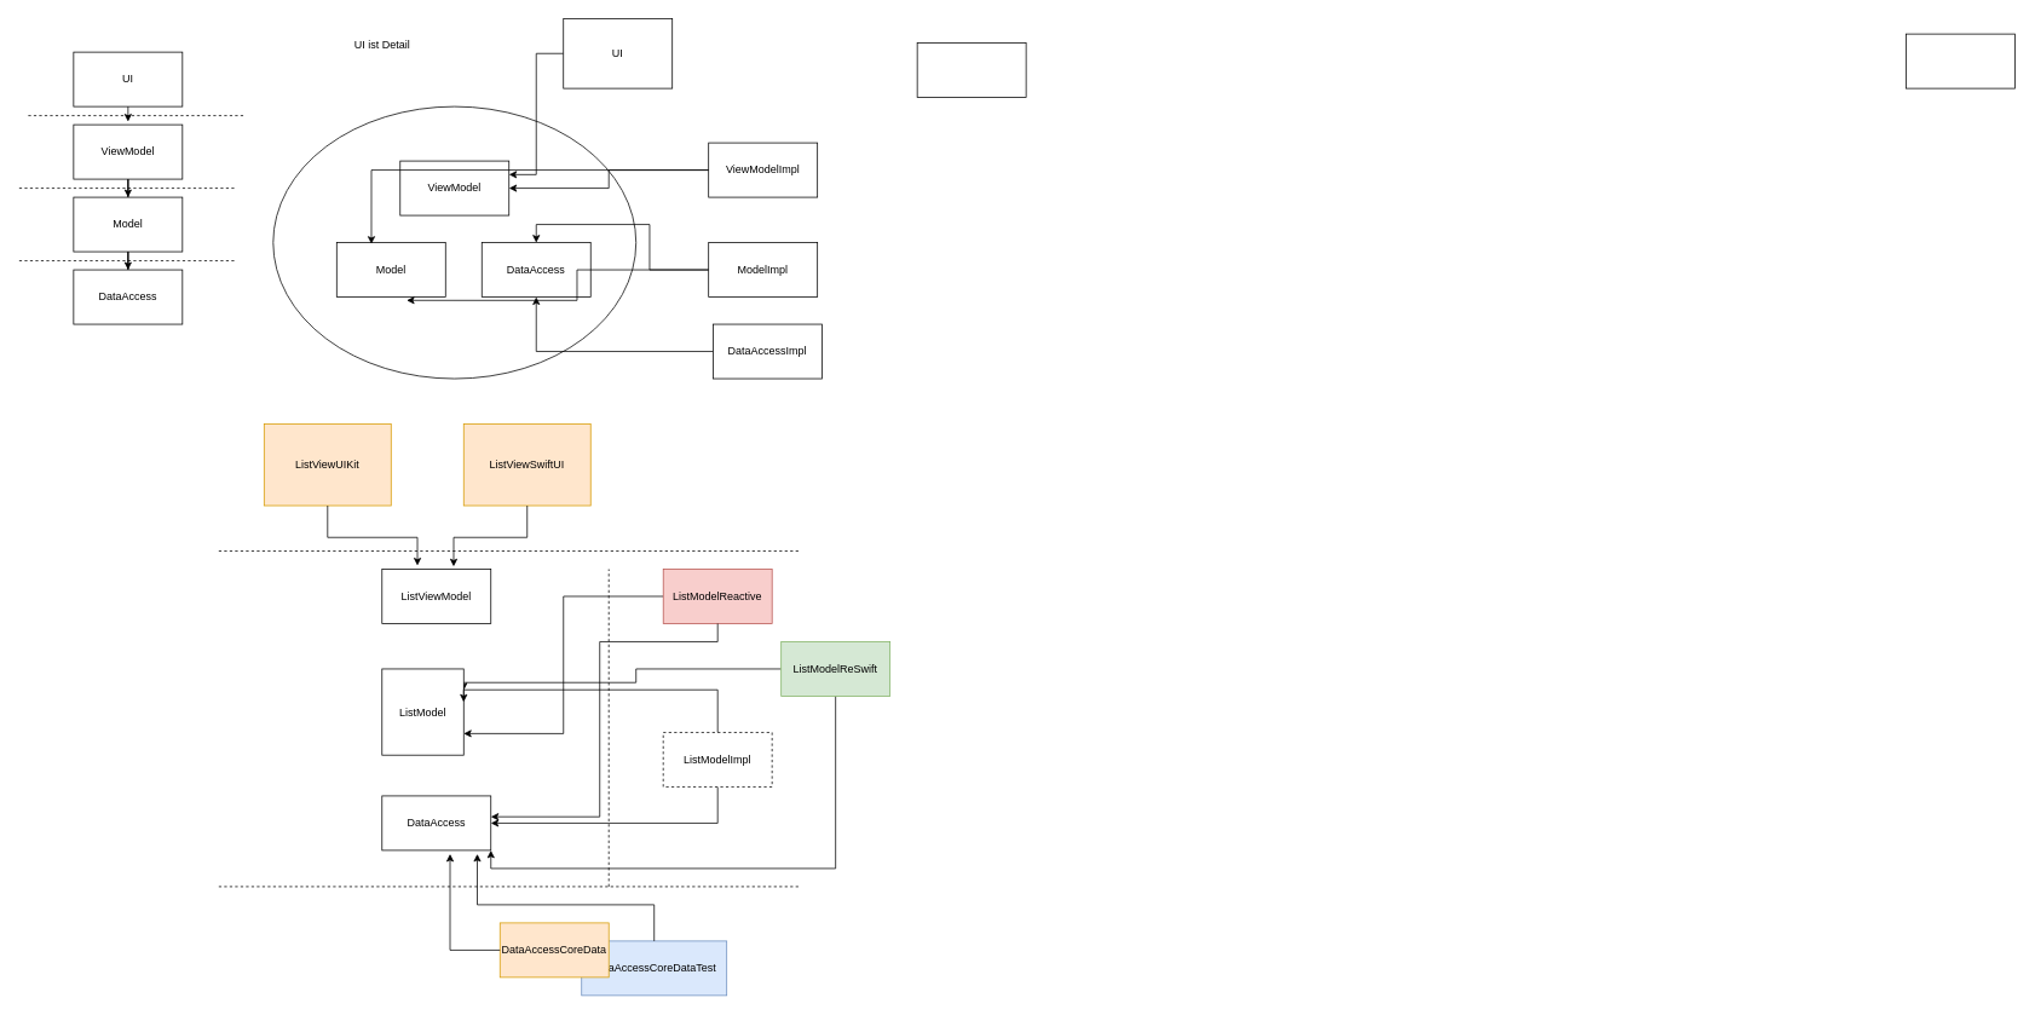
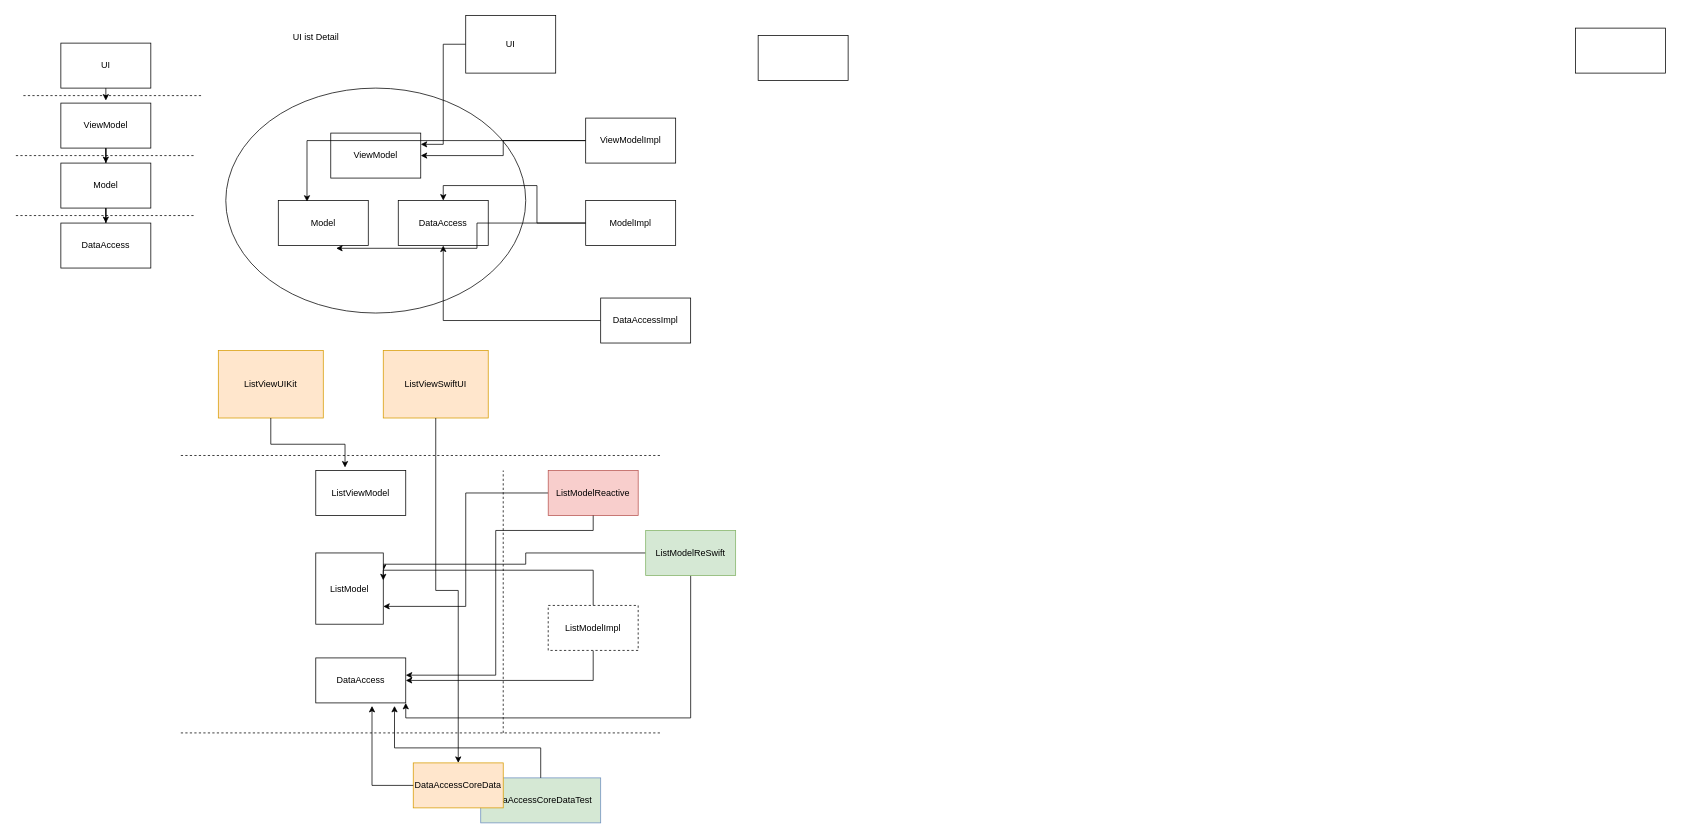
  <mxCell id="0" />
  <mxCell id="1" parent="0" />
  <mxCell id="2" value="" style="ellipse;whiteSpace=wrap;html=1;" vertex="1" parent="1"><mxGeometry x="300" y="117" width="400" height="300" as="geometry" /></mxCell>
- <mxCell id="3" value="DataAccessCoreDataTest" style="rounded=0;whiteSpace=wrap;html=1;fillColor=#dae8fc;strokeColor=#6c8ebf;" parent="1" vertex="1"><mxGeometry x="640" y="1037" width="160" height="60" as="geometry" /></mxCell>
+ <mxCell id="3" value="DataAccessCoreDataTest" style="rounded=0;whiteSpace=wrap;html=1;fillColor=#d5e8d4;strokeColor=#6c8ebf;" parent="1" vertex="1"><mxGeometry x="640" y="1037" width="160" height="60" as="geometry" /></mxCell>
  <mxCell id="4" value="ListViewUIKit" style="rounded=0;whiteSpace=wrap;html=1;fillColor=#ffe6cc;strokeColor=#d79b00;" parent="1" vertex="1"><mxGeometry x="290" y="467" width="140" height="90" as="geometry" /></mxCell>
  <mxCell id="5" style="edgeStyle=orthogonalEdgeStyle;rounded=0;orthogonalLoop=1;jettySize=auto;html=1;entryX=1;entryY=0.25;entryDx=0;entryDy=0;" parent="1" source="7" target="8" edge="1"><mxGeometry relative="1" as="geometry"><Array as="points"><mxPoint x="700" y="737" /><mxPoint x="700" y="752" /></Array></mxGeometry></mxCell>
  <mxCell id="6" style="edgeStyle=orthogonalEdgeStyle;rounded=0;orthogonalLoop=1;jettySize=auto;html=1;entryX=1;entryY=1;entryDx=0;entryDy=0;" parent="1" source="7" target="11" edge="1"><mxGeometry relative="1" as="geometry"><Array as="points"><mxPoint x="920" y="957" /><mxPoint x="540" y="957" /></Array></mxGeometry></mxCell>
  <mxCell id="7" value="ListModelReSwift" style="rounded=0;whiteSpace=wrap;html=1;fillColor=#d5e8d4;strokeColor=#82b366;" parent="1" vertex="1"><mxGeometry x="860" y="707" width="120" height="60" as="geometry" /></mxCell>
  <mxCell id="8" value="ListModel" style="rounded=0;whiteSpace=wrap;html=1;" parent="1" vertex="1"><mxGeometry x="420" y="737" width="90" height="95" as="geometry" /></mxCell>
  <mxCell id="9" style="edgeStyle=orthogonalEdgeStyle;rounded=0;orthogonalLoop=1;jettySize=auto;html=1;entryX=1;entryY=0.75;entryDx=0;entryDy=0;" parent="1" source="10" target="8" edge="1"><mxGeometry relative="1" as="geometry" /></mxCell>
  <mxCell id="10" value="ListModelReactive" style="rounded=0;whiteSpace=wrap;html=1;fillColor=#f8cecc;strokeColor=#b85450;" parent="1" vertex="1"><mxGeometry x="730" y="627" width="120" height="60" as="geometry" /></mxCell>
  <mxCell id="11" value="DataAccess" style="rounded=0;whiteSpace=wrap;html=1;" parent="1" vertex="1"><mxGeometry x="420" y="877" width="120" height="60" as="geometry" /></mxCell>
  <mxCell id="12" value="DataAccessCoreData" style="rounded=0;whiteSpace=wrap;html=1;fillColor=#ffe6cc;strokeColor=#d79b00;" parent="1" vertex="1"><mxGeometry x="550" y="1017" width="120" height="60" as="geometry" /></mxCell>
  <mxCell id="13" value="&lt;br&gt;" style="endArrow=none;dashed=1;html=1;rounded=0;" parent="1" edge="1"><mxGeometry width="50" height="50" relative="1" as="geometry"><mxPoint x="670" y="977" as="sourcePoint" /><mxPoint x="670" y="627" as="targetPoint" /></mxGeometry></mxCell>
  <mxCell id="14" style="edgeStyle=orthogonalEdgeStyle;rounded=0;orthogonalLoop=1;jettySize=auto;html=1;entryX=1;entryY=0.5;entryDx=0;entryDy=0;" parent="1" source="15" target="11" edge="1"><mxGeometry relative="1" as="geometry"><Array as="points"><mxPoint x="790" y="907" /></Array></mxGeometry></mxCell>
  <mxCell id="15" value="ListModelImpl" style="rounded=0;whiteSpace=wrap;html=1;dashed=1;" parent="1" vertex="1"><mxGeometry x="730" y="807" width="120" height="60" as="geometry" /></mxCell>
  <mxCell id="16" value="&lt;br&gt;" style="endArrow=none;dashed=1;html=1;rounded=0;" parent="1" edge="1"><mxGeometry width="50" height="50" relative="1" as="geometry"><mxPoint x="240" y="607" as="sourcePoint" /><mxPoint x="880" y="607" as="targetPoint" /></mxGeometry></mxCell>
  <mxCell id="17" style="edgeStyle=orthogonalEdgeStyle;rounded=0;orthogonalLoop=1;jettySize=auto;html=1;entryX=0.625;entryY=1.067;entryDx=0;entryDy=0;entryPerimeter=0;" parent="1" source="12" target="11" edge="1"><mxGeometry relative="1" as="geometry" /></mxCell>
  <mxCell id="18" style="edgeStyle=orthogonalEdgeStyle;rounded=0;orthogonalLoop=1;jettySize=auto;html=1;entryX=0.875;entryY=1.067;entryDx=0;entryDy=0;entryPerimeter=0;" parent="1" source="3" target="11" edge="1"><mxGeometry relative="1" as="geometry"><Array as="points"><mxPoint x="720" y="997" /><mxPoint x="525" y="997" /></Array></mxGeometry></mxCell>
  <mxCell id="19" style="edgeStyle=orthogonalEdgeStyle;rounded=0;orthogonalLoop=1;jettySize=auto;html=1;entryX=1;entryY=0.383;entryDx=0;entryDy=0;entryPerimeter=0;" parent="1" source="15" target="8" edge="1"><mxGeometry relative="1" as="geometry"><Array as="points"><mxPoint x="790" y="760" /></Array></mxGeometry></mxCell>
  <mxCell id="20" value="ListViewSwiftUI" style="rounded=0;whiteSpace=wrap;html=1;fillColor=#ffe6cc;strokeColor=#d79b00;" parent="1" vertex="1"><mxGeometry x="510" y="467" width="140" height="90" as="geometry" /></mxCell>
  <mxCell id="21" value="ListViewModel" style="rounded=0;whiteSpace=wrap;html=1;" parent="1" vertex="1"><mxGeometry x="420" y="627" width="120" height="60" as="geometry" /></mxCell>
  <mxCell id="22" value="&lt;br&gt;" style="endArrow=none;dashed=1;html=1;rounded=0;" parent="1" edge="1"><mxGeometry width="50" height="50" relative="1" as="geometry"><mxPoint x="240" y="977" as="sourcePoint" /><mxPoint x="880" y="977" as="targetPoint" /></mxGeometry></mxCell>
  <mxCell id="23" style="edgeStyle=orthogonalEdgeStyle;rounded=0;orthogonalLoop=1;jettySize=auto;html=1;entryX=0.325;entryY=-0.067;entryDx=0;entryDy=0;entryPerimeter=0;" parent="1" source="4" target="21" edge="1"><mxGeometry relative="1" as="geometry" /></mxCell>
- <mxCell id="24" style="edgeStyle=orthogonalEdgeStyle;rounded=0;orthogonalLoop=1;jettySize=auto;html=1;entryX=0.658;entryY=-0.05;entryDx=0;entryDy=0;entryPerimeter=0;" parent="1" source="20" target="21" edge="1"><mxGeometry relative="1" as="geometry" /></mxCell>
+ <mxCell id="24" style="edgeStyle=orthogonalEdgeStyle;rounded=0;orthogonalLoop=1;jettySize=auto;html=1;" parent="1" source="20" target="12" edge="1"><mxGeometry relative="1" as="geometry" /></mxCell>
  <mxCell id="25" style="edgeStyle=orthogonalEdgeStyle;rounded=0;orthogonalLoop=1;jettySize=auto;html=1;entryX=1;entryY=0.383;entryDx=0;entryDy=0;entryPerimeter=0;" parent="1" source="10" target="11" edge="1"><mxGeometry relative="1" as="geometry"><Array as="points"><mxPoint x="790" y="707" /><mxPoint x="660" y="707" /><mxPoint x="660" y="900" /></Array></mxGeometry></mxCell>
  <mxCell id="26" value="UI" style="rounded=0;whiteSpace=wrap;html=1;" vertex="1" parent="1"><mxGeometry x="80" y="57" width="120" height="60" as="geometry" /></mxCell>
  <mxCell id="27" style="edgeStyle=orthogonalEdgeStyle;rounded=0;orthogonalLoop=1;jettySize=auto;html=1;entryX=0.5;entryY=0;entryDx=0;entryDy=0;" edge="1" parent="1" source="28" target="30"><mxGeometry relative="1" as="geometry" /></mxCell>
  <mxCell id="28" value="ViewModel" style="rounded=0;whiteSpace=wrap;html=1;" vertex="1" parent="1"><mxGeometry x="80" y="137" width="120" height="60" as="geometry" /></mxCell>
  <mxCell id="29" style="edgeStyle=orthogonalEdgeStyle;rounded=0;orthogonalLoop=1;jettySize=auto;html=1;entryX=0.5;entryY=0;entryDx=0;entryDy=0;" edge="1" parent="1" source="30" target="31"><mxGeometry relative="1" as="geometry" /></mxCell>
  <mxCell id="30" value="Model" style="rounded=0;whiteSpace=wrap;html=1;" vertex="1" parent="1"><mxGeometry x="80" y="217" width="120" height="60" as="geometry" /></mxCell>
  <mxCell id="31" value="DataAccess" style="rounded=0;whiteSpace=wrap;html=1;" vertex="1" parent="1"><mxGeometry x="80" y="297" width="120" height="60" as="geometry" /></mxCell>
  <mxCell id="32" value="" style="endArrow=none;dashed=1;html=1;rounded=0;" edge="1" parent="1"><mxGeometry width="50" height="50" relative="1" as="geometry"><mxPoint x="30" y="127" as="sourcePoint" /><mxPoint x="270" y="127" as="targetPoint" /></mxGeometry></mxCell>
  <mxCell id="33" value="" style="endArrow=none;dashed=1;html=1;rounded=0;" edge="1" parent="1"><mxGeometry width="50" height="50" relative="1" as="geometry"><mxPoint x="20" y="207" as="sourcePoint" /><mxPoint x="260" y="207" as="targetPoint" /></mxGeometry></mxCell>
  <mxCell id="34" value="" style="endArrow=none;dashed=1;html=1;rounded=0;" edge="1" parent="1"><mxGeometry width="50" height="50" relative="1" as="geometry"><mxPoint x="20" y="287" as="sourcePoint" /><mxPoint x="260" y="287" as="targetPoint" /></mxGeometry></mxCell>
  <mxCell id="35" style="edgeStyle=orthogonalEdgeStyle;rounded=0;orthogonalLoop=1;jettySize=auto;html=1;exitX=0.5;exitY=1;exitDx=0;exitDy=0;entryX=0.5;entryY=-0.057;entryDx=0;entryDy=0;entryPerimeter=0;" edge="1" parent="1" source="26" target="28"><mxGeometry relative="1" as="geometry" /></mxCell>
  <mxCell id="36" value="ViewModel" style="rounded=0;whiteSpace=wrap;html=1;" vertex="1" parent="1"><mxGeometry x="440" y="177" width="120" height="60" as="geometry" /></mxCell>
  <mxCell id="37" value="Model" style="rounded=0;whiteSpace=wrap;html=1;" vertex="1" parent="1"><mxGeometry x="370" y="267" width="120" height="60" as="geometry" /></mxCell>
  <mxCell id="38" value="DataAccess" style="rounded=0;whiteSpace=wrap;html=1;" vertex="1" parent="1"><mxGeometry x="530" y="267" width="120" height="60" as="geometry" /></mxCell>
  <mxCell id="39" value="UI ist Detail" style="text;html=1;align=center;verticalAlign=middle;resizable=0;points=[];autosize=1;strokeColor=none;fillColor=none;" vertex="1" parent="1"><mxGeometry x="380" y="35" width="80" height="30" as="geometry" /></mxCell>
  <mxCell id="40" style="edgeStyle=orthogonalEdgeStyle;rounded=0;orthogonalLoop=1;jettySize=auto;html=1;entryX=1;entryY=0.25;entryDx=0;entryDy=0;" edge="1" parent="1" source="41" target="36"><mxGeometry relative="1" as="geometry" /></mxCell>
  <mxCell id="41" value="UI" style="rounded=0;whiteSpace=wrap;html=1;" vertex="1" parent="1"><mxGeometry x="620" y="20" width="120" height="77" as="geometry" /></mxCell>
  <mxCell id="42" style="edgeStyle=orthogonalEdgeStyle;rounded=0;orthogonalLoop=1;jettySize=auto;html=1;" edge="1" parent="1" source="43" target="36"><mxGeometry relative="1" as="geometry" /></mxCell>
  <mxCell id="43" value="ViewModelImpl" style="rounded=0;whiteSpace=wrap;html=1;" vertex="1" parent="1"><mxGeometry x="780" y="157" width="120" height="60" as="geometry" /></mxCell>
  <mxCell id="44" style="edgeStyle=orthogonalEdgeStyle;rounded=0;orthogonalLoop=1;jettySize=auto;html=1;entryX=0.319;entryY=0.025;entryDx=0;entryDy=0;entryPerimeter=0;" edge="1" parent="1" source="43" target="37"><mxGeometry relative="1" as="geometry" /></mxCell>
  <mxCell id="45" style="edgeStyle=orthogonalEdgeStyle;rounded=0;orthogonalLoop=1;jettySize=auto;html=1;entryX=0.5;entryY=0;entryDx=0;entryDy=0;" edge="1" parent="1" source="46" target="38"><mxGeometry relative="1" as="geometry" /></mxCell>
  <mxCell id="46" value="ModelImpl" style="rounded=0;whiteSpace=wrap;html=1;" vertex="1" parent="1"><mxGeometry x="780" y="267" width="120" height="60" as="geometry" /></mxCell>
  <mxCell id="47" style="edgeStyle=orthogonalEdgeStyle;rounded=0;orthogonalLoop=1;jettySize=auto;html=1;entryX=0.643;entryY=1.061;entryDx=0;entryDy=0;entryPerimeter=0;" edge="1" parent="1" source="46" target="37"><mxGeometry relative="1" as="geometry" /></mxCell>
  <mxCell id="48" style="edgeStyle=orthogonalEdgeStyle;rounded=0;orthogonalLoop=1;jettySize=auto;html=1;exitX=0;exitY=0.5;exitDx=0;exitDy=0;" edge="1" parent="1" source="49" target="38"><mxGeometry relative="1" as="geometry" /></mxCell>
- <mxCell id="49" value="DataAccessImpl" style="rounded=0;whiteSpace=wrap;html=1;" vertex="1" parent="1"><mxGeometry x="785" y="357" width="120" height="60" as="geometry" /></mxCell>
+ <mxCell id="49" value="DataAccessImpl" style="rounded=0;whiteSpace=wrap;html=1;" vertex="1" parent="1"><mxGeometry x="800" y="397" width="120" height="60" as="geometry" /></mxCell>
  <mxCell id="50" value="" style="rounded=0;whiteSpace=wrap;html=1;" vertex="1" parent="1"><mxGeometry x="2100" y="37" width="120" height="60" as="geometry" /></mxCell>
  <mxCell id="51" value="" style="rounded=0;whiteSpace=wrap;html=1;" vertex="1" parent="1"><mxGeometry x="1010" y="47" width="120" height="60" as="geometry" /></mxCell>
